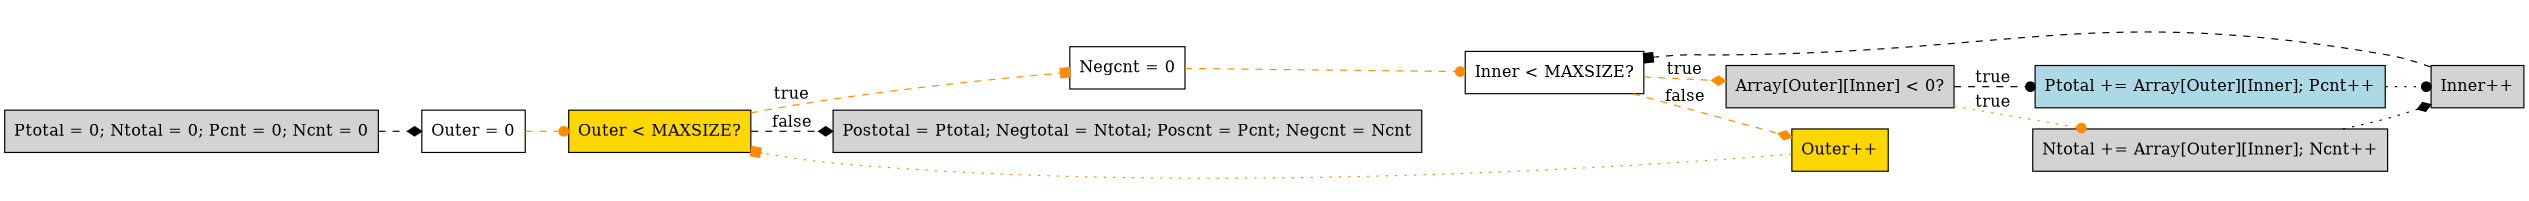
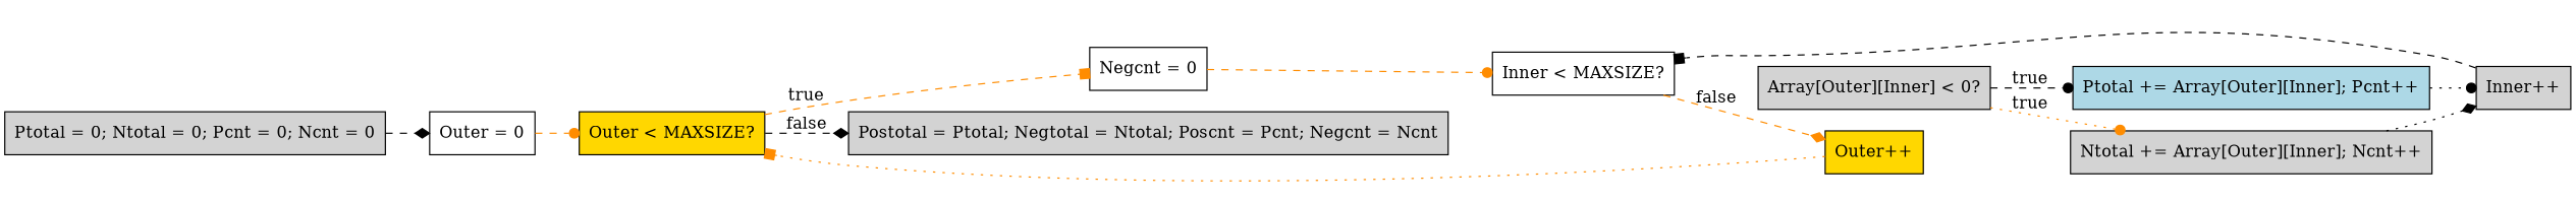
  digraph {
    rankdir=LR
    node [fillcolor=lightgrey shape=box style=filled]
    edge [arrowhead=diamond color=darkorange style=dashed]
    n1 [label="Ptotal = 0; Ntotal = 0; Pcnt = 0; Ncnt = 0"]
    n2 [fillcolor=white label="Outer = 0"]
    n3 [fillcolor=gold label="Outer < MAXSIZE?"]
    n4 [fillcolor=white label="Negcnt = 0"]
    n5 [label="Postotal = Ptotal; Negtotal = Ntotal; Poscnt = Pcnt; Negcnt = Ncnt"]
    n6 [fillcolor=white label="Inner < MAXSIZE?"]
    n7 [label="Array[Outer][Inner] < 0?"]
    n8 [fillcolor=gold label="Outer++"]
    n9 [fillcolor=lightblue label="Ptotal += Array[Outer][Inner]; Pcnt++"]
    n10 [label="Ntotal += Array[Outer][Inner]; Ncnt++"]
    n11 [label="Inner++"]
    n1 -> n2 [color=black]
    n2 -> n3 [arrowhead=dot]
    n3 -> n4 [arrowhead=box label=true]
    n3 -> n5 [color=black label=false]
    n4 -> n6 [arrowhead=dot]
-   n6 -> n7 [label=true]
    n6 -> n8 [label=false]
    n7 -> n9 [arrowhead=dot color=black label=true]
    n7 -> n10 [arrowhead=dot label=true style=dotted]
    n8 -> n3 [arrowhead=box style=dotted]
    n9 -> n11 [arrowhead=dot color=black style=dotted]
    n10 -> n11 [color=black style=dotted]
    n11 -> n6 [arrowhead=box color=black]
  }
